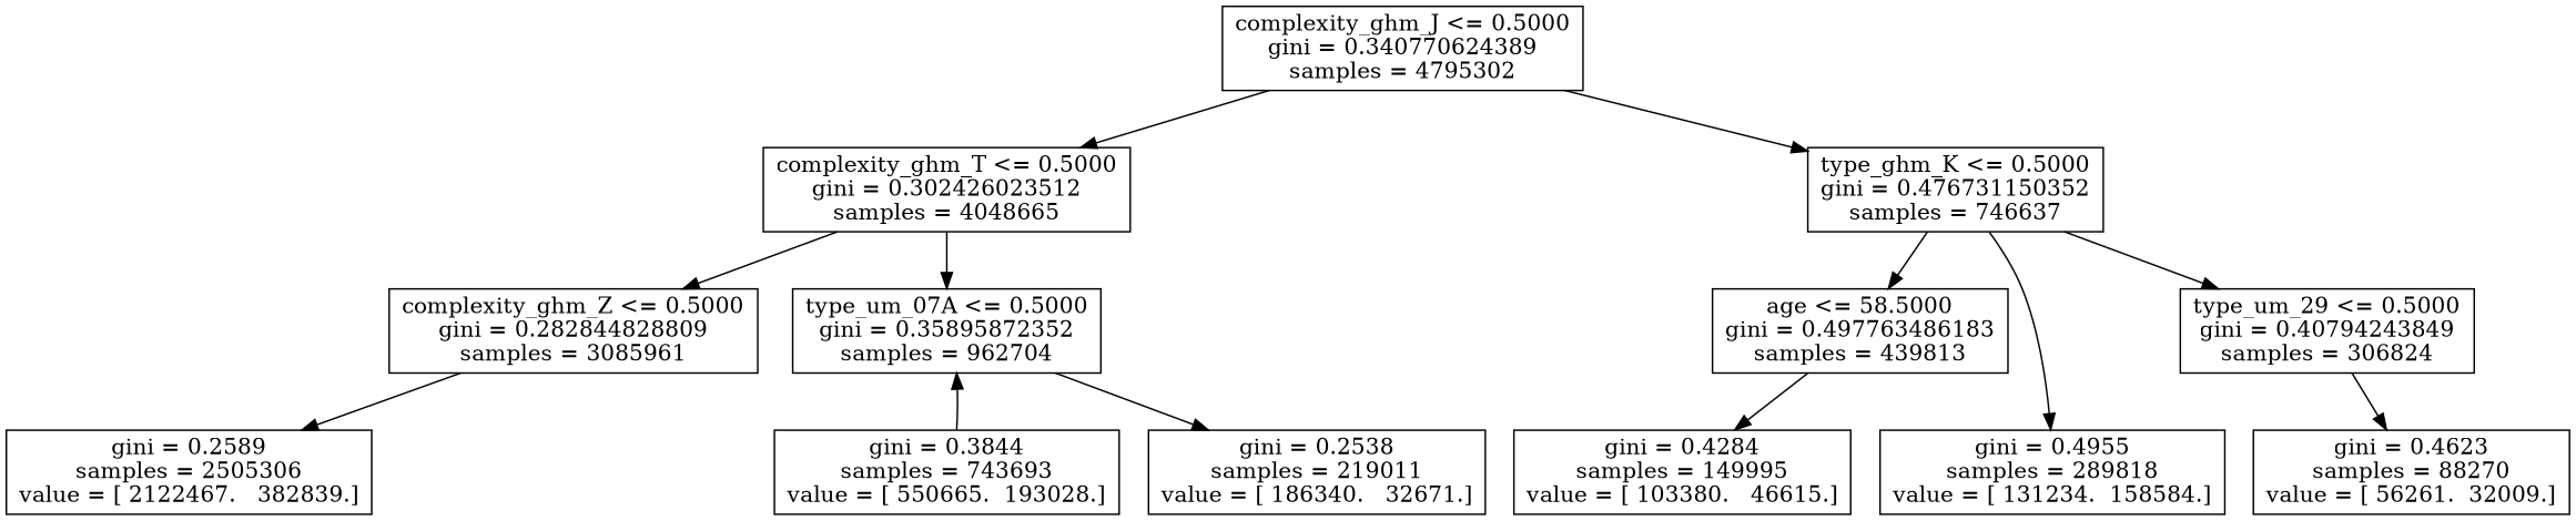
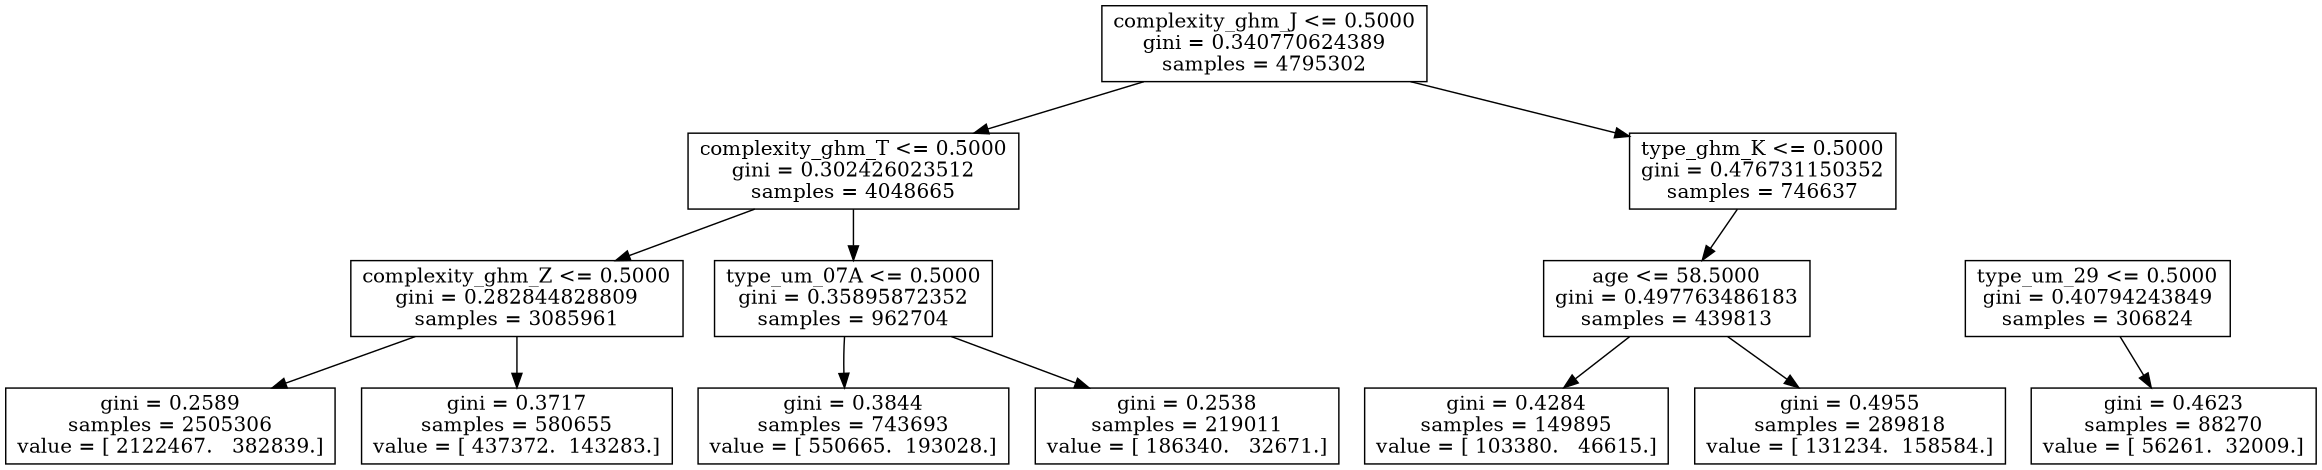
  digraph {
    node [shape=box]
    n1 [label="complexity_ghm_J <= 0.5000\ngini = 0.340770624389\nsamples = 4795302"]
    n2 [label="complexity_ghm_T <= 0.5000\ngini = 0.302426023512\nsamples = 4048665"]
    n3 [label="type_ghm_K <= 0.5000\ngini = 0.476731150352\nsamples = 746637"]
    n4 [label="complexity_ghm_Z <= 0.5000\ngini = 0.282844828809\nsamples = 3085961"]
    n5 [label="type_um_07A <= 0.5000\ngini = 0.35895872352\nsamples = 962704"]
    n6 [label="age <= 58.5000\ngini = 0.497763486183\nsamples = 439813"]
    n7 [label="type_um_29 <= 0.5000\ngini = 0.40794243849\nsamples = 306824"]
    n8 [label="gini = 0.2589\nsamples = 2505306\nvalue = [ 2122467.   382839.]"]
+   n9 [label="gini = 0.3717\nsamples = 580655\nvalue = [ 437372.  143283.]"]
    n10 [label="gini = 0.3844\nsamples = 743693\nvalue = [ 550665.  193028.]"]
    n11 [label="gini = 0.2538\nsamples = 219011\nvalue = [ 186340.   32671.]"]
-   n12 [label="gini = 0.4284\nsamples = 149995\nvalue = [ 103380.   46615.]"]
+   n12 [label="gini = 0.4284\nsamples = 149895\nvalue = [ 103380.   46615.]"]
    n13 [label="gini = 0.4955\nsamples = 289818\nvalue = [ 131234.  158584.]"]
    n14 [label="gini = 0.4623\nsamples = 88270\nvalue = [ 56261.  32009.]"]
    n1 -> n2
    n1 -> n3
    n2 -> n4
    n2 -> n5
    n3 -> n6
-   n3 -> n7
    n4 -> n8
-   n10 -> n5
+   n4 -> n9
+   n5 -> n10
    n5 -> n11
    n6 -> n12
-   n3 -> n13
+   n6 -> n13
    n7 -> n14
  }
